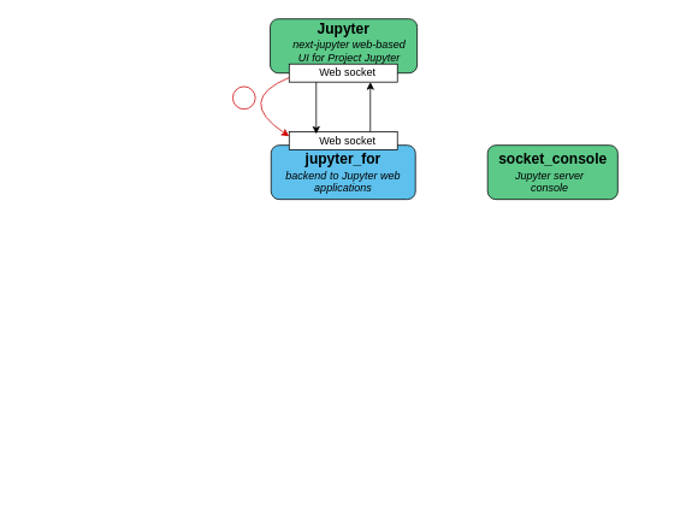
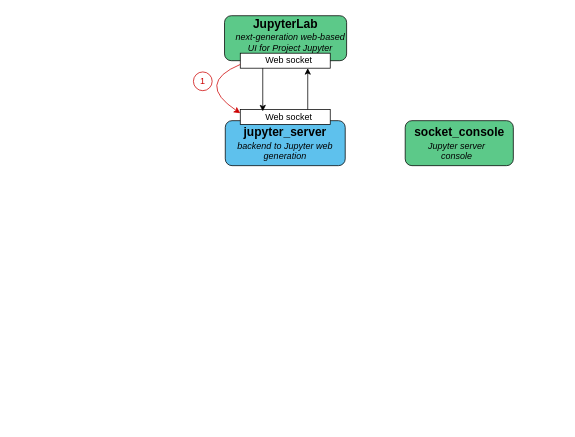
  <mxCell id="0" />
  <mxCell id="1" parent="0" />
  <mxCell id="2" value="Kernel Protocol" style="text;html=1;align=center;verticalAlign=middle;whiteSpace=wrap;rounded=0;fontColor=none;noLabel=1;" vertex="1" parent="1"><mxGeometry x="230" y="280" width="110" height="30" as="geometry" /></mxCell>
  <mxCell id="3" value="" style="group;strokeWidth=0;fontColor=none;noLabel=1;strokeColor=none;" vertex="1" connectable="0" parent="1"><mxGeometry x="20" y="480" width="140" height="80" as="geometry" /></mxCell>
  <mxCell id="4" value="" style="rounded=1;whiteSpace=wrap;html=1;labelBackgroundColor=none;fontSize=20;strokeWidth=0;fontColor=none;noLabel=1;strokeColor=none;fillColor=none;" vertex="1" parent="3"><mxGeometry width="140" height="80" as="geometry" /></mxCell>
  <mxCell id="5" value="&lt;b&gt;&lt;font style=&quot;font-size: 16px;&quot;&gt;ipython&lt;/font&gt;&lt;/b&gt;" style="text;html=1;align=center;verticalAlign=middle;whiteSpace=wrap;rounded=0;labelBackgroundColor=none;fontSize=12;strokeWidth=0;fontColor=none;noLabel=1;" vertex="1" parent="3"><mxGeometry x="35" width="70" height="30" as="geometry" /></mxCell>
  <mxCell id="6" value="&lt;i style=&quot;font-family: Helvetica; font-size: 12px; font-variant-ligatures: normal; font-variant-caps: normal; font-weight: 400; letter-spacing: normal; orphans: 2; text-indent: 0px; text-transform: none; widows: 2; word-spacing: 0px; -webkit-text-stroke-width: 0px; text-decoration-thickness: initial; text-decoration-style: initial; text-decoration-color: initial;&quot;&gt;Python execution, magics, and ipython terminal interface&lt;/i&gt;" style="text;whiteSpace=wrap;html=1;fontSize=12;align=center;strokeWidth=0;fontColor=none;noLabel=1;" vertex="1" parent="3"><mxGeometry y="20" width="140" height="40" as="geometry" /></mxCell>
  <mxCell id="7" value="" style="ellipse;whiteSpace=wrap;html=1;aspect=fixed;strokeColor=#CC0000;" vertex="1" parent="1"><mxGeometry x="257.5" y="95" width="25" height="25" as="geometry" /></mxCell>
  <mxCell id="8" value="" style="group" vertex="1" connectable="0" parent="1"><mxGeometry x="299" y="20" width="190" height="60" as="geometry" /></mxCell>
  <mxCell id="9" value="" style="rounded=1;whiteSpace=wrap;html=1;fontSize=16;fillColor=#5cc989;" vertex="1" parent="8"><mxGeometry width="162.857" height="60" as="geometry" /></mxCell>
- <mxCell id="10" value="&lt;b&gt;Jupyter&lt;/b&gt;" style="text;html=1;strokeColor=none;fillColor=none;align=center;verticalAlign=middle;whiteSpace=wrap;rounded=0;fontSize=16;" vertex="1" parent="8"><mxGeometry x="40.71" width="81.429" height="22.5" as="geometry" /></mxCell>
- <mxCell id="11" value="&lt;i&gt;next-jupyter web-based&lt;br&gt;UI for Project Jupyter&lt;/i&gt;" style="text;whiteSpace=wrap;html=1;align=center;" vertex="1" parent="8"><mxGeometry y="15" width="176.429" height="30" as="geometry" /></mxCell>
+ <mxCell id="10" value="&lt;b&gt;JupyterLab&lt;/b&gt;" style="text;html=1;strokeColor=none;fillColor=none;align=center;verticalAlign=middle;whiteSpace=wrap;rounded=0;fontSize=16;" vertex="1" parent="8"><mxGeometry x="40.71" width="81.429" height="22.5" as="geometry" /></mxCell>
+ <mxCell id="11" value="&lt;i&gt;next-generation web-based&lt;br&gt;UI for Project Jupyter&lt;/i&gt;" style="text;whiteSpace=wrap;html=1;align=center;" vertex="1" parent="8"><mxGeometry y="15" width="176.429" height="30" as="geometry" /></mxCell>
  <mxCell id="12" value="" style="group" vertex="1" connectable="0" parent="1"><mxGeometry x="300" y="160" width="160" height="60" as="geometry" /></mxCell>
  <mxCell id="13" value="" style="rounded=1;whiteSpace=wrap;html=1;labelBackgroundColor=none;fontSize=12;fillColor=#5ec1ed;" vertex="1" parent="12"><mxGeometry width="160" height="60" as="geometry" /></mxCell>
- <mxCell id="14" value="&lt;b&gt;&lt;font style=&quot;font-size: 16px;&quot;&gt;jupyter_for&lt;/font&gt;&lt;/b&gt;" style="text;html=1;strokeColor=none;fillColor=none;align=center;verticalAlign=middle;whiteSpace=wrap;rounded=0;labelBackgroundColor=none;fontSize=12;" vertex="1" parent="12"><mxGeometry x="40" width="80" height="30" as="geometry" /></mxCell>
- <mxCell id="15" value="&lt;i&gt;backend to Jupyter web applications&lt;/i&gt;" style="text;whiteSpace=wrap;html=1;fontSize=12;align=center;" vertex="1" parent="12"><mxGeometry y="20" width="160" height="40" as="geometry" /></mxCell>
+ <mxCell id="14" value="&lt;b&gt;&lt;font style=&quot;font-size: 16px;&quot;&gt;jupyter_server&lt;/font&gt;&lt;/b&gt;" style="text;html=1;strokeColor=none;fillColor=none;align=center;verticalAlign=middle;whiteSpace=wrap;rounded=0;labelBackgroundColor=none;fontSize=12;" vertex="1" parent="12"><mxGeometry x="40" width="80" height="30" as="geometry" /></mxCell>
+ <mxCell id="15" value="&lt;i&gt;backend to Jupyter web generation&lt;/i&gt;" style="text;whiteSpace=wrap;html=1;fontSize=12;align=center;" vertex="1" parent="12"><mxGeometry y="20" width="160" height="40" as="geometry" /></mxCell>
  <mxCell id="16" value="" style="group;fontColor=none;noLabel=1;" vertex="1" connectable="0" parent="1"><mxGeometry x="200" y="210" width="140" height="60" as="geometry" /></mxCell>
  <mxCell id="17" value="" style="rounded=1;whiteSpace=wrap;html=1;labelBackgroundColor=none;fontSize=12;fontColor=none;noLabel=1;fillColor=none;strokeColor=none;" vertex="1" parent="16"><mxGeometry width="140" height="60" as="geometry" /></mxCell>
  <mxCell id="18" value="&lt;font style=&quot;font-size: 16px;&quot;&gt;&lt;b&gt;jupyter_client&lt;/b&gt;&lt;/font&gt;" style="text;html=1;align=center;verticalAlign=middle;whiteSpace=wrap;rounded=0;labelBackgroundColor=none;fontColor=none;noLabel=1;" vertex="1" parent="16"><mxGeometry x="35" width="70" height="22.5" as="geometry" /></mxCell>
  <mxCell id="19" value="&lt;i style=&quot;font-family: Helvetica; font-size: 12px; font-variant-ligatures: normal; font-variant-caps: normal; font-weight: 400; letter-spacing: normal; orphans: 2; text-indent: 0px; text-transform: none; widows: 2; word-spacing: 0px; -webkit-text-stroke-width: 0px; text-decoration-thickness: initial; text-decoration-style: initial; text-decoration-color: initial;&quot;&gt;Jupyter protocol client APIs&lt;/i&gt;" style="text;whiteSpace=wrap;html=1;fontSize=12;align=center;fontColor=none;noLabel=1;" vertex="1" parent="16"><mxGeometry x="11.667" y="15" width="116.667" height="15" as="geometry" /></mxCell>
  <mxCell id="20" value="" style="group;strokeWidth=0;noLabel=1;fontColor=none;" vertex="1" connectable="0" parent="1"><mxGeometry x="20" y="360" width="140" height="60" as="geometry" /></mxCell>
  <mxCell id="21" value="" style="rounded=1;whiteSpace=wrap;html=1;labelBackgroundColor=none;fontSize=20;strokeWidth=0;noLabel=1;fontColor=none;fillColor=none;strokeColor=none;" vertex="1" parent="20"><mxGeometry width="140" height="60" as="geometry" /></mxCell>
  <mxCell id="22" value="&lt;b&gt;&lt;font style=&quot;font-size: 16px;&quot;&gt;ipykernel&lt;/font&gt;&lt;/b&gt;" style="text;html=1;align=center;verticalAlign=middle;whiteSpace=wrap;rounded=0;labelBackgroundColor=none;fontSize=12;strokeWidth=0;noLabel=1;fontColor=none;" vertex="1" parent="20"><mxGeometry x="35" width="70" height="30" as="geometry" /></mxCell>
  <mxCell id="23" value="&lt;i&gt;IPython kernel for Jupyter&lt;/i&gt;" style="text;whiteSpace=wrap;html=1;fontSize=12;align=center;strokeWidth=0;noLabel=1;fontColor=none;" vertex="1" parent="20"><mxGeometry y="30" width="140" height="30" as="geometry" /></mxCell>
  <mxCell id="24" value="" style="group;fontColor=none;noLabel=1;" vertex="1" connectable="0" parent="1"><mxGeometry x="130" y="320" width="140" height="60" as="geometry" /></mxCell>
  <mxCell id="25" value="" style="rounded=1;whiteSpace=wrap;html=1;labelBackgroundColor=none;fontSize=12;fontColor=none;noLabel=1;fillColor=none;strokeColor=none;" vertex="1" parent="24"><mxGeometry width="140" height="60" as="geometry" /></mxCell>
  <mxCell id="26" value="&lt;font style=&quot;font-size: 16px;&quot;&gt;&lt;b&gt;jupyter_client&lt;/b&gt;&lt;/font&gt;" style="text;html=1;align=center;verticalAlign=middle;whiteSpace=wrap;rounded=0;labelBackgroundColor=none;fontColor=none;noLabel=1;" vertex="1" parent="24"><mxGeometry x="35" width="70" height="22.5" as="geometry" /></mxCell>
  <mxCell id="27" value="&lt;i style=&quot;font-family: Helvetica; font-size: 12px; font-variant-ligatures: normal; font-variant-caps: normal; font-weight: 400; letter-spacing: normal; orphans: 2; text-indent: 0px; text-transform: none; widows: 2; word-spacing: 0px; -webkit-text-stroke-width: 0px; text-decoration-thickness: initial; text-decoration-style: initial; text-decoration-color: initial;&quot;&gt;Jupyter protocol client APIs&lt;/i&gt;" style="text;whiteSpace=wrap;html=1;fontSize=12;align=center;fontColor=none;noLabel=1;" vertex="1" parent="24"><mxGeometry x="11.667" y="15" width="116.667" height="15" as="geometry" /></mxCell>
  <mxCell id="28" value="" style="group;strokeWidth=0;noLabel=1;fontColor=none;" vertex="1" connectable="0" parent="1"><mxGeometry x="460" y="370" width="145" height="60" as="geometry" /></mxCell>
  <mxCell id="29" value="" style="rounded=1;whiteSpace=wrap;html=1;labelBackgroundColor=none;fontSize=20;strokeWidth=0;noLabel=1;fontColor=none;fillColor=none;strokeColor=none;" vertex="1" parent="28"><mxGeometry x="5" width="140" height="60" as="geometry" /></mxCell>
  <mxCell id="30" value="&lt;b&gt;&lt;font style=&quot;font-size: 16px;&quot;&gt;xeus-cling&lt;/font&gt;&lt;/b&gt;" style="text;html=1;align=center;verticalAlign=middle;whiteSpace=wrap;rounded=0;labelBackgroundColor=none;fontSize=12;strokeWidth=0;noLabel=1;fontColor=none;" vertex="1" parent="28"><mxGeometry x="15" width="110" height="30" as="geometry" /></mxCell>
  <mxCell id="31" value="&lt;i&gt;C++ kernel based on xeus&lt;/i&gt;" style="text;whiteSpace=wrap;html=1;fontSize=12;align=center;strokeWidth=0;noLabel=1;fontColor=none;" vertex="1" parent="28"><mxGeometry y="20" width="140" height="30" as="geometry" /></mxCell>
  <mxCell id="32" value="" style="group;fontColor=none;noLabel=1;" vertex="1" connectable="0" parent="1"><mxGeometry x="584.17" y="320" width="160" height="60" as="geometry" /></mxCell>
  <mxCell id="33" value="" style="rounded=1;whiteSpace=wrap;html=1;labelBackgroundColor=none;fontSize=12;fontColor=none;noLabel=1;fillColor=none;strokeColor=none;" vertex="1" parent="32"><mxGeometry width="140" height="60" as="geometry" /></mxCell>
  <mxCell id="34" value="&lt;font style=&quot;font-size: 16px;&quot;&gt;&lt;b&gt;xeus&lt;/b&gt;&lt;/font&gt;" style="text;html=1;align=center;verticalAlign=middle;whiteSpace=wrap;rounded=0;labelBackgroundColor=none;fontColor=none;noLabel=1;" vertex="1" parent="32"><mxGeometry x="35" width="70" height="22.5" as="geometry" /></mxCell>
  <mxCell id="35" value="&lt;i style=&quot;font-family: Helvetica; font-size: 12px; font-variant-ligatures: normal; font-variant-caps: normal; font-weight: 400; letter-spacing: normal; orphans: 2; text-indent: 0px; text-transform: none; widows: 2; word-spacing: 0px; -webkit-text-stroke-width: 0px; text-decoration-thickness: initial; text-decoration-style: initial; text-decoration-color: initial;&quot;&gt;native implementation of the Jupyter protocol&lt;/i&gt;" style="text;whiteSpace=wrap;html=1;fontSize=12;align=center;fontColor=none;noLabel=1;" vertex="1" parent="32"><mxGeometry x="-4.17" y="22.5" width="148.33" height="15" as="geometry" /></mxCell>
  <mxCell id="36" value="" style="rounded=0;whiteSpace=wrap;html=1;" vertex="1" parent="1"><mxGeometry x="320" y="70" width="120" height="20" as="geometry" /></mxCell>
  <mxCell id="37" value="Web socket" style="text;html=1;strokeColor=none;fillColor=none;align=center;verticalAlign=middle;whiteSpace=wrap;rounded=0;" vertex="1" parent="1"><mxGeometry x="350" y="65" width="70" height="30" as="geometry" /></mxCell>
  <mxCell id="38" value="" style="rounded=0;whiteSpace=wrap;html=1;" vertex="1" parent="1"><mxGeometry x="320" y="145" width="120" height="20" as="geometry" /></mxCell>
  <mxCell id="39" value="Web socket" style="text;html=1;strokeColor=none;fillColor=none;align=center;verticalAlign=middle;whiteSpace=wrap;rounded=0;" vertex="1" parent="1"><mxGeometry x="350" y="140" width="70" height="30" as="geometry" /></mxCell>
  <mxCell id="40" value="" style="endArrow=classic;html=1;rounded=0;exitX=0.25;exitY=1;exitDx=0;exitDy=0;entryX=0;entryY=0.25;entryDx=0;entryDy=0;" edge="1" parent="1" source="36" target="39"><mxGeometry width="50" height="50" relative="1" as="geometry"><mxPoint x="500" y="320" as="sourcePoint" /><mxPoint x="550" y="270" as="targetPoint" /></mxGeometry></mxCell>
  <mxCell id="41" value="" style="endArrow=classic;html=1;rounded=0;exitX=0.75;exitY=0;exitDx=0;exitDy=0;entryX=0.75;entryY=1;entryDx=0;entryDy=0;" edge="1" parent="1" source="38" target="36"><mxGeometry width="50" height="50" relative="1" as="geometry"><mxPoint x="500" y="320" as="sourcePoint" /><mxPoint x="550" y="270" as="targetPoint" /></mxGeometry></mxCell>
  <mxCell id="42" value="" style="endArrow=classic;html=1;rounded=0;exitX=0.25;exitY=1;exitDx=0;exitDy=0;entryX=0.25;entryY=0;entryDx=0;entryDy=0;strokeWidth=0;fontColor=none;noLabel=1;strokeColor=none;" edge="1" parent="1" source="23" target="4"><mxGeometry width="50" height="50" relative="1" as="geometry"><mxPoint x="500" y="320" as="sourcePoint" /><mxPoint x="550" y="270" as="targetPoint" /></mxGeometry></mxCell>
  <mxCell id="43" value="" style="endArrow=classic;html=1;rounded=0;exitX=1;exitY=0;exitDx=0;exitDy=0;entryX=0.75;entryY=1;entryDx=0;entryDy=0;strokeWidth=0;fontColor=none;noLabel=1;strokeColor=none;" edge="1" parent="1" source="5" target="23"><mxGeometry width="50" height="50" relative="1" as="geometry"><mxPoint x="500" y="320" as="sourcePoint" /><mxPoint x="550" y="270" as="targetPoint" /></mxGeometry></mxCell>
  <mxCell id="44" value="" style="endArrow=classic;startArrow=classic;html=1;rounded=0;entryX=0.25;entryY=1;entryDx=0;entryDy=0;exitX=1;exitY=0;exitDx=0;exitDy=0;fontColor=none;noLabel=1;strokeColor=none;" edge="1" parent="1" source="26" target="17"><mxGeometry width="50" height="50" relative="1" as="geometry"><mxPoint x="500" y="210" as="sourcePoint" /><mxPoint x="550" y="160" as="targetPoint" /></mxGeometry></mxCell>
  <mxCell id="45" value="" style="endArrow=classic;startArrow=classic;html=1;rounded=0;exitX=0.75;exitY=1;exitDx=0;exitDy=0;entryX=0;entryY=0.25;entryDx=0;entryDy=0;fontColor=none;noLabel=1;strokeColor=none;" edge="1" parent="1" source="52" target="33"><mxGeometry width="50" height="50" relative="1" as="geometry"><mxPoint x="500" y="210" as="sourcePoint" /><mxPoint x="550" y="160" as="targetPoint" /></mxGeometry></mxCell>
  <mxCell id="46" value="Kernel Protocol" style="text;html=1;align=center;verticalAlign=middle;whiteSpace=wrap;rounded=0;fontColor=none;noLabel=1;" vertex="1" parent="1"><mxGeometry x="445" y="280" width="110" height="30" as="geometry" /></mxCell>
  <mxCell id="47" value="" style="group" vertex="1" connectable="0" parent="1"><mxGeometry x="539.999" y="160" width="144.242" height="60" as="geometry" /></mxCell>
  <mxCell id="48" value="" style="rounded=1;whiteSpace=wrap;html=1;fillColor=#5cc989;" vertex="1" parent="47"><mxGeometry width="144.242" height="60" as="geometry" /></mxCell>
  <mxCell id="49" value="&lt;font style=&quot;font-size: 16px;&quot;&gt;&lt;b&gt;socket_console&lt;/b&gt;&lt;/font&gt;" style="text;html=1;strokeColor=none;fillColor=none;align=center;verticalAlign=middle;whiteSpace=wrap;rounded=0;" vertex="1" parent="47"><mxGeometry x="20.606" width="103.03" height="30" as="geometry" /></mxCell>
  <mxCell id="50" value="&lt;div style=&quot;text-align: center;&quot;&gt;&lt;span style=&quot;background-color: initial;&quot;&gt;&lt;i&gt;Jupyter server console&lt;/i&gt;&lt;/span&gt;&lt;/div&gt;" style="text;whiteSpace=wrap;html=1;" vertex="1" parent="47"><mxGeometry x="20.606" y="20" width="93.758" height="30" as="geometry" /></mxCell>
  <mxCell id="51" value="" style="group;fontColor=none;noLabel=1;" vertex="1" connectable="0" parent="1"><mxGeometry x="430" y="210" width="140" height="60" as="geometry" /></mxCell>
  <mxCell id="52" value="" style="rounded=1;whiteSpace=wrap;html=1;labelBackgroundColor=none;fontSize=12;fontColor=none;noLabel=1;fillColor=none;strokeColor=none;" vertex="1" parent="51"><mxGeometry width="140" height="60" as="geometry" /></mxCell>
  <mxCell id="53" value="&lt;font style=&quot;font-size: 16px;&quot;&gt;&lt;b&gt;jupyter_client&lt;/b&gt;&lt;/font&gt;" style="text;html=1;align=center;verticalAlign=middle;whiteSpace=wrap;rounded=0;labelBackgroundColor=none;fontColor=none;noLabel=1;" vertex="1" parent="51"><mxGeometry x="35" width="70" height="22.5" as="geometry" /></mxCell>
  <mxCell id="54" value="&lt;i style=&quot;font-family: Helvetica; font-size: 12px; font-variant-ligatures: normal; font-variant-caps: normal; font-weight: 400; letter-spacing: normal; orphans: 2; text-indent: 0px; text-transform: none; widows: 2; word-spacing: 0px; -webkit-text-stroke-width: 0px; text-decoration-thickness: initial; text-decoration-style: initial; text-decoration-color: initial;&quot;&gt;Jupyter protocol client APIs&lt;/i&gt;" style="text;whiteSpace=wrap;html=1;fontSize=12;align=center;fontColor=none;noLabel=1;" vertex="1" parent="51"><mxGeometry x="11.667" y="15" width="116.667" height="15" as="geometry" /></mxCell>
  <mxCell id="55" value="" style="curved=1;endArrow=classic;html=1;rounded=0;entryX=0;entryY=0.25;entryDx=0;entryDy=0;exitX=0;exitY=0.75;exitDx=0;exitDy=0;strokeColor=#CC0000;" edge="1" parent="1" source="36" target="38"><mxGeometry width="50" height="50" relative="1" as="geometry"><mxPoint x="200" y="130" as="sourcePoint" /><mxPoint x="250" y="80" as="targetPoint" /><Array as="points"><mxPoint x="260" y="110" /></Array></mxGeometry></mxCell>
+ <mxCell id="56" value="1" style="text;html=1;strokeColor=none;fillColor=none;align=center;verticalAlign=middle;whiteSpace=wrap;rounded=0;fontColor=#CC0000;" vertex="1" parent="1"><mxGeometry x="260" y="97.5" width="20" height="20" as="geometry" /></mxCell>
  <mxCell id="57" value="" style="ellipse;whiteSpace=wrap;html=1;aspect=fixed;fontColor=none;noLabel=1;fillColor=none;strokeColor=none;" vertex="1" parent="1"><mxGeometry x="120" y="255" width="25" height="25" as="geometry" /></mxCell>
  <mxCell id="58" value="" style="curved=1;endArrow=classic;html=1;rounded=0;entryX=0.25;entryY=0;entryDx=0;entryDy=0;exitX=0;exitY=0.5;exitDx=0;exitDy=0;fontColor=none;noLabel=1;strokeColor=none;" edge="1" parent="1" source="17" target="25"><mxGeometry width="50" height="50" relative="1" as="geometry"><mxPoint x="110" y="280" as="sourcePoint" /><mxPoint x="160" y="230" as="targetPoint" /><Array as="points"><mxPoint x="160" y="250" /><mxPoint x="150" y="280" /></Array></mxGeometry></mxCell>
  <mxCell id="59" value="" style="ellipse;whiteSpace=wrap;html=1;aspect=fixed;strokeWidth=0;fontColor=none;noLabel=1;strokeColor=none;fillColor=none;" vertex="1" parent="1"><mxGeometry x="187.5" y="440" width="25" height="25" as="geometry" /></mxCell>
  <mxCell id="60" value="" style="curved=1;endArrow=classic;html=1;rounded=0;entryX=1;entryY=0.25;entryDx=0;entryDy=0;exitX=1;exitY=0.5;exitDx=0;exitDy=0;strokeWidth=0;fontColor=none;noLabel=1;strokeColor=none;" edge="1" parent="1" source="23" target="4"><mxGeometry width="50" height="50" relative="1" as="geometry"><mxPoint x="200" y="477.5" as="sourcePoint" /><mxPoint x="250" y="427.5" as="targetPoint" /><Array as="points"><mxPoint x="180" y="420" /><mxPoint x="190" y="480" /></Array></mxGeometry></mxCell>
